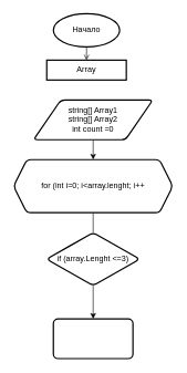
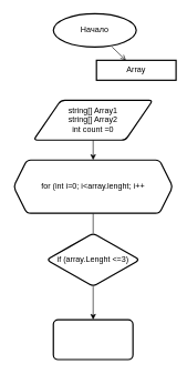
  <mxCell id="0" />
  <mxCell id="1" parent="0" />
  <mxCell id="2" value="" style="edgeStyle=none;html=1;endArrow=open;" edge="1" parent="1" source="3" target="4"><mxGeometry relative="1" as="geometry" /></mxCell>
- <mxCell id="3" value="Начало" style="strokeWidth=2;html=1;shape=mxgraph.flowchart.start_1;whiteSpace=wrap;" vertex="1" parent="1"><mxGeometry x="80" y="20" width="100" height="50" as="geometry" /></mxCell>
- <mxCell id="4" value="Array" style="whiteSpace=wrap;html=1;strokeWidth=2;" vertex="1" parent="1"><mxGeometry x="70" y="90" width="120" height="30" as="geometry" /></mxCell>
+ <mxCell id="3" value="Начало" style="strokeWidth=2;html=1;shape=mxgraph.flowchart.start_1;whiteSpace=wrap;" vertex="1" parent="1"><mxGeometry x="80" y="20" width="125" height="50" as="geometry" /></mxCell>
+ <mxCell id="4" value="Array" style="whiteSpace=wrap;html=1;strokeWidth=2;" vertex="1" parent="1"><mxGeometry x="145" y="90" width="120" height="30" as="geometry" /></mxCell>
  <mxCell id="5" value="" style="edgeStyle=none;html=1;" edge="1" parent="1" source="6" target="8"><mxGeometry relative="1" as="geometry" /></mxCell>
  <mxCell id="6" value="string[] Array1&lt;br&gt;string[] Array2&lt;br&gt;int count =0" style="shape=parallelogram;html=1;strokeWidth=2;perimeter=parallelogramPerimeter;whiteSpace=wrap;rounded=1;arcSize=12;size=0.23;" vertex="1" parent="1"><mxGeometry x="50" y="150" width="180" height="60" as="geometry" /></mxCell>
  <mxCell id="7" value="" style="edgeStyle=none;html=1;endArrow=none;" edge="1" parent="1" source="8" target="10"><mxGeometry relative="1" as="geometry" /></mxCell>
  <mxCell id="8" value="for (int i=0; i&amp;lt;array.lenght; i++" style="shape=hexagon;perimeter=hexagonPerimeter2;whiteSpace=wrap;html=1;fixedSize=1;strokeWidth=2;rounded=1;arcSize=12;" vertex="1" parent="1"><mxGeometry x="20" y="240" width="240" height="80" as="geometry" /></mxCell>
  <mxCell id="9" value="" style="edgeStyle=none;html=1;" edge="1" parent="1" source="10" target="11"><mxGeometry relative="1" as="geometry" /></mxCell>
  <mxCell id="10" value="if (array.Lenght &amp;lt;=3)" style="rhombus;whiteSpace=wrap;html=1;strokeWidth=2;rounded=1;arcSize=12;" vertex="1" parent="1"><mxGeometry x="70" y="350" width="140" height="80" as="geometry" /></mxCell>
  <mxCell id="11" value="" style="whiteSpace=wrap;html=1;strokeWidth=2;rounded=1;arcSize=12;" vertex="1" parent="1"><mxGeometry x="80" y="480" width="120" height="60" as="geometry" /></mxCell>
